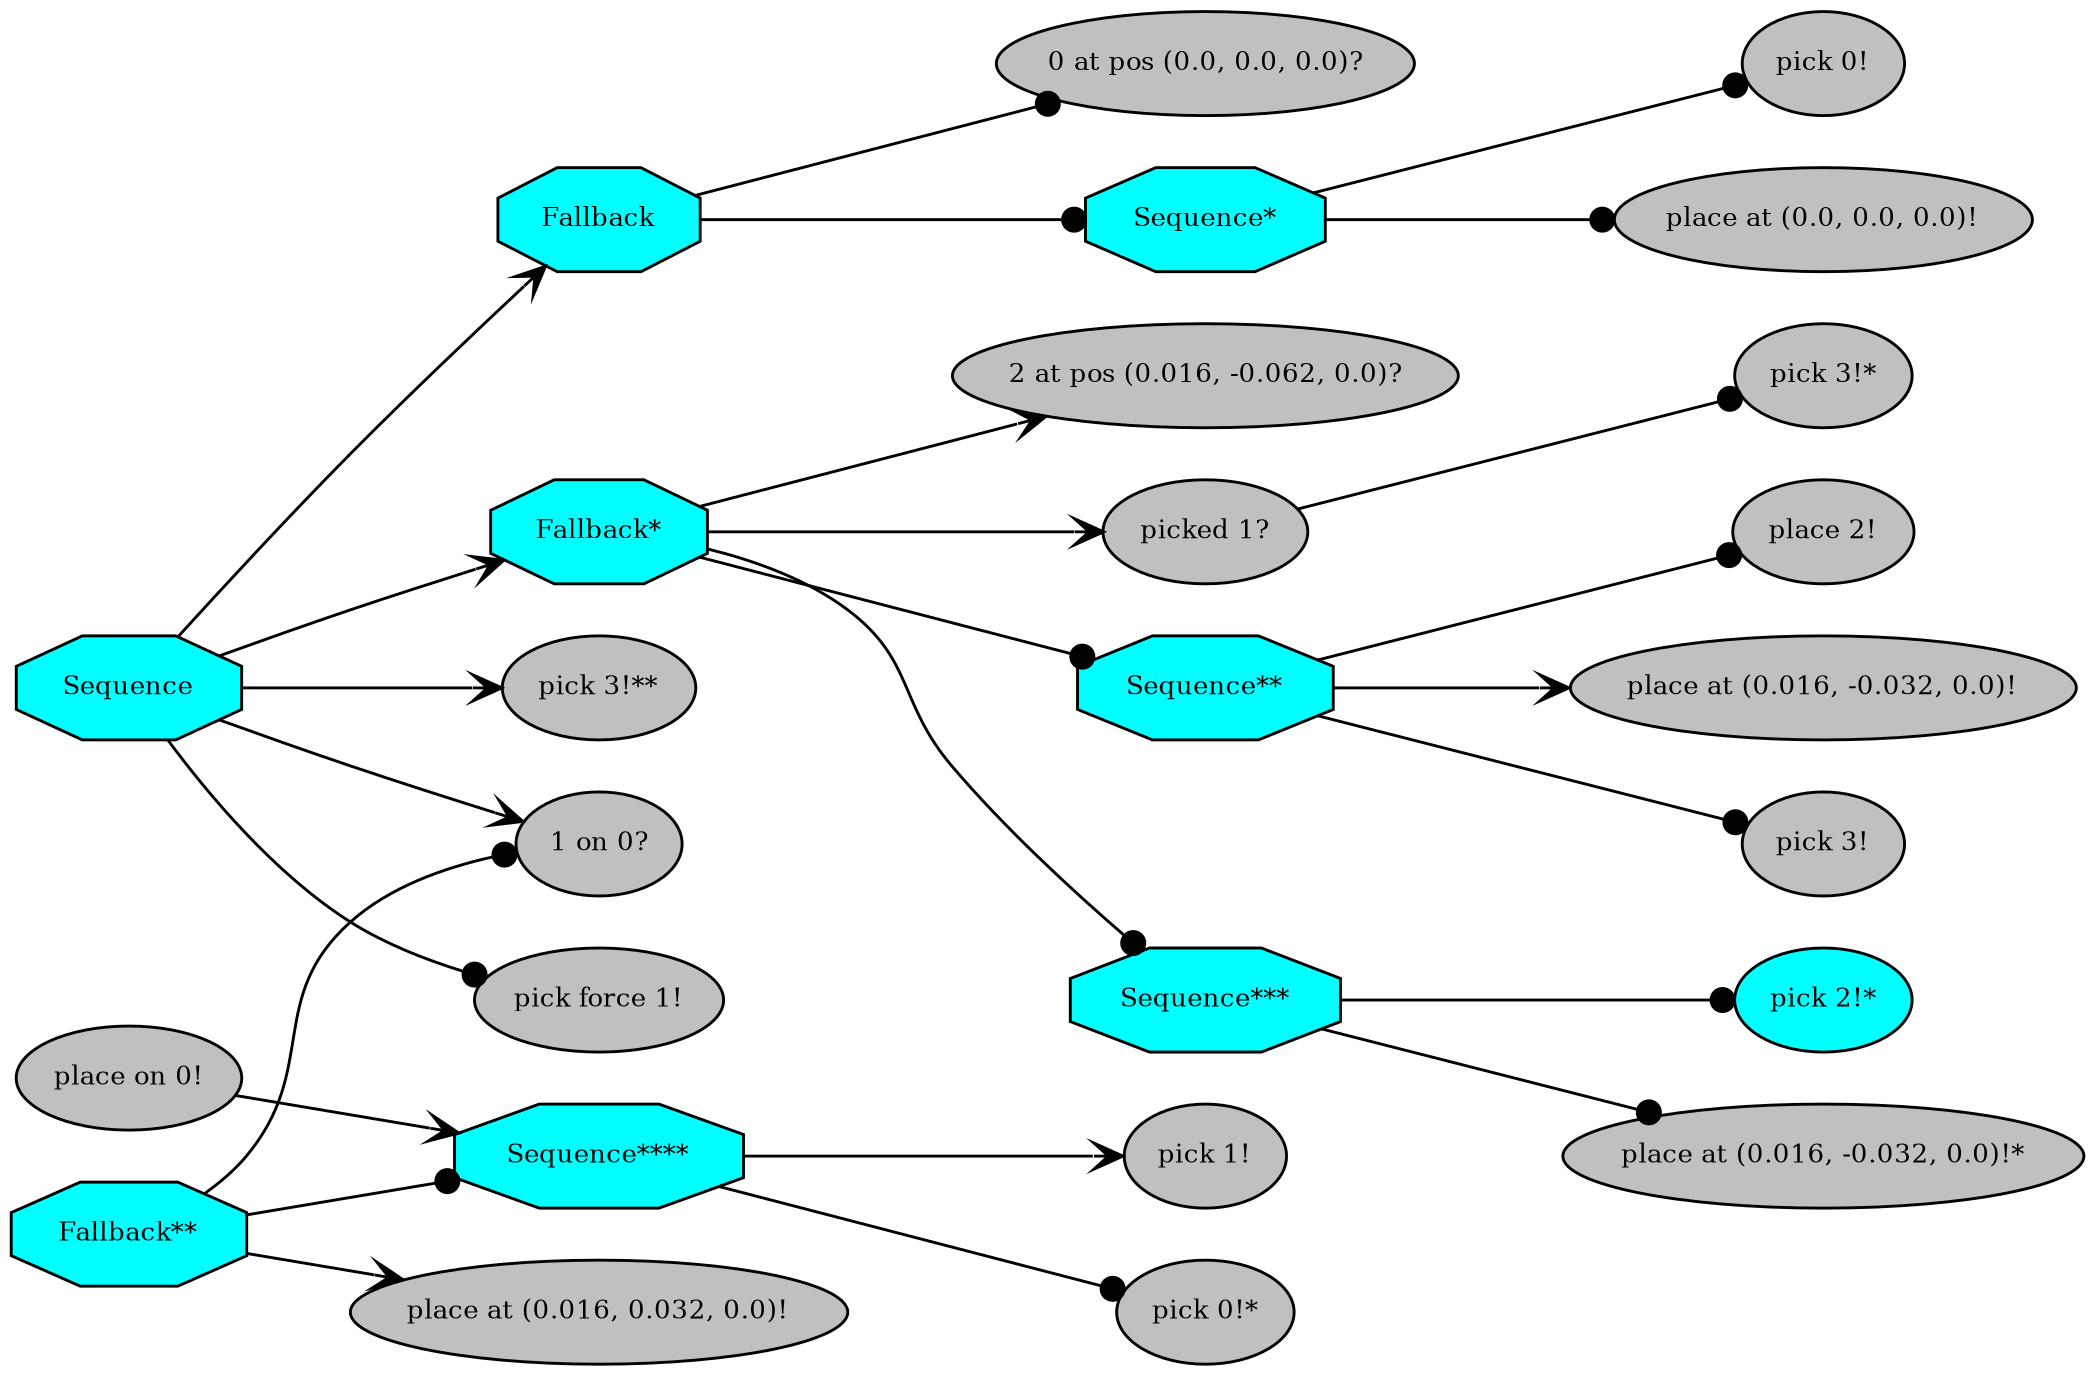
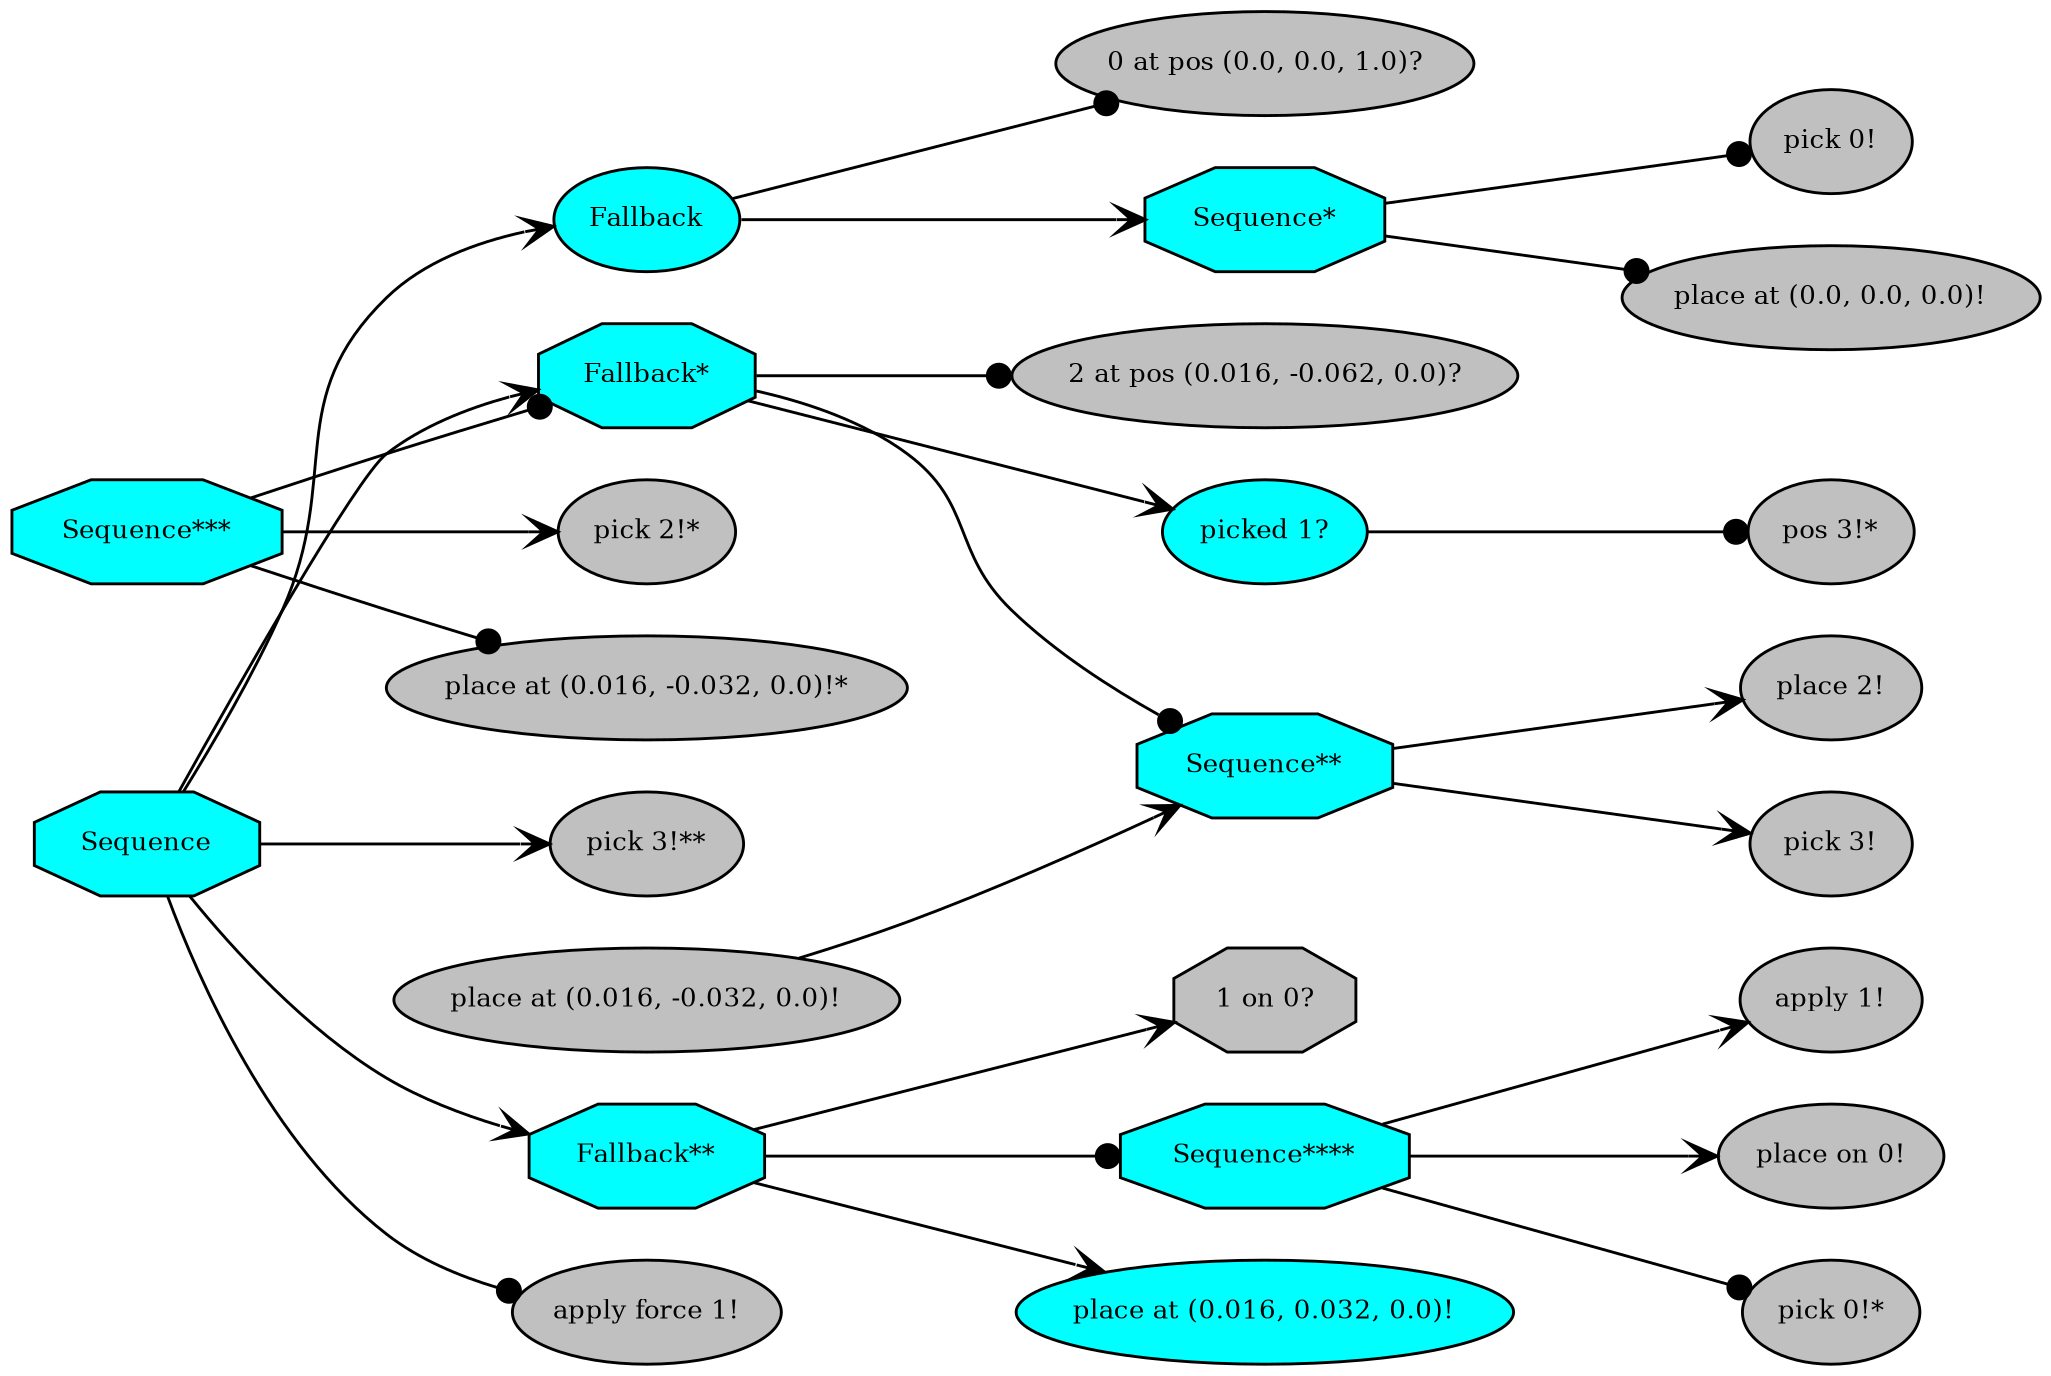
  digraph {
    fontname="times-roman"
    ordering=out
    rankdir=LR
    node [fillcolor=gray fontcolor=black fontname="times-roman" fontsize=9 shape=ellipse style=filled]
    edge [arrowhead=dot fontname="times-roman"]
    n1 [fillcolor=cyan label=Sequence shape=octagon]
-   n2 [fillcolor=cyan label=Fallback shape=octagon]
+   n2 [fillcolor=cyan label=Fallback]
    n3 [fillcolor=cyan label="Fallback*" shape=octagon]
    n4 [label="pick 3!**"]
    n5 [fillcolor=cyan label="Fallback**" shape=octagon]
-   n6 [label="pick force 1!"]
-   n7 [label="0 at pos (0.0, 0.0, 0.0)?"]
+   n6 [label="apply force 1!"]
+   n7 [label="0 at pos (0.0, 0.0, 1.0)?"]
    n8 [fillcolor=cyan label="Sequence*" shape=octagon]
    n9 [label="2 at pos (0.016, -0.062, 0.0)?"]
-   n10 [label="picked 1?"]
+   n10 [fillcolor=cyan label="picked 1?"]
    n11 [fillcolor=cyan label="Sequence**" shape=octagon]
    n12 [fillcolor=cyan label="Sequence***" shape=octagon]
-   n13 [label="1 on 0?"]
+   n13 [label="1 on 0?" shape=octagon]
    n14 [fillcolor=cyan label="Sequence****" shape=octagon]
-   n15 [label="place at (0.016, 0.032, 0.0)!"]
+   n15 [fillcolor=cyan label="place at (0.016, 0.032, 0.0)!"]
    n16 [label="pick 0!"]
    n17 [label="place at (0.0, 0.0, 0.0)!"]
-   n18 [label="pick 3!*"]
+   n18 [label="pos 3!*"]
    n19 [label="place 2!"]
    n20 [label="place at (0.016, -0.032, 0.0)!"]
    n21 [label="pick 3!"]
-   n22 [fillcolor=cyan label="pick 2!*"]
+   n22 [label="pick 2!*"]
    n23 [label="place at (0.016, -0.032, 0.0)!*"]
-   n24 [label="pick 1!"]
+   n24 [label="apply 1!"]
    n25 [label="place on 0!"]
    n26 [label="pick 0!*"]
    n1 -> n2 [arrowhead=vee]
    n1 -> n3 [arrowhead=vee]
    n1 -> n4 [arrowhead=vee]
-   n1 -> n13 [arrowhead=vee]
+   n1 -> n5 [arrowhead=vee]
    n1 -> n6
    n2 -> n7
-   n2 -> n8
-   n3 -> n9 [arrowhead=vee]
+   n2 -> n8 [arrowhead=vee]
+   n3 -> n9
    n3 -> n10 [arrowhead=vee]
    n3 -> n11
-   n3 -> n12
-   n5 -> n13
+   n12 -> n3
+   n5 -> n13 [arrowhead=vee]
    n5 -> n14
    n5 -> n15 [arrowhead=vee]
    n8 -> n16
    n8 -> n17
    n10 -> n18
-   n11 -> n19
-   n11 -> n20 [arrowhead=vee]
-   n11 -> n21
-   n12 -> n22
+   n11 -> n19 [arrowhead=vee]
+   n20 -> n11 [arrowhead=vee]
+   n11 -> n21 [arrowhead=vee]
+   n12 -> n22 [arrowhead=vee]
    n12 -> n23
    n14 -> n24 [arrowhead=vee]
-   n25 -> n14 [arrowhead=vee]
+   n14 -> n25 [arrowhead=vee]
    n14 -> n26
  }
